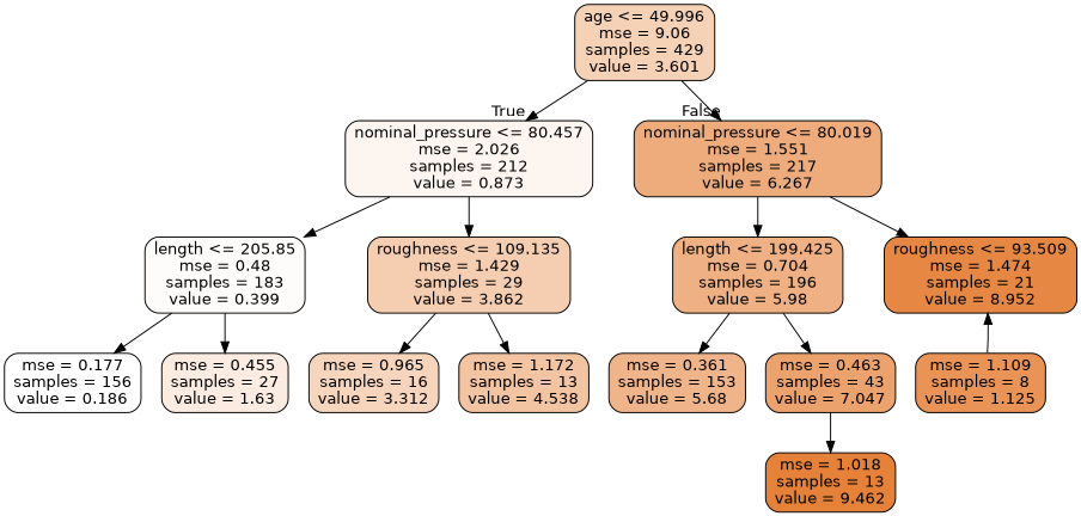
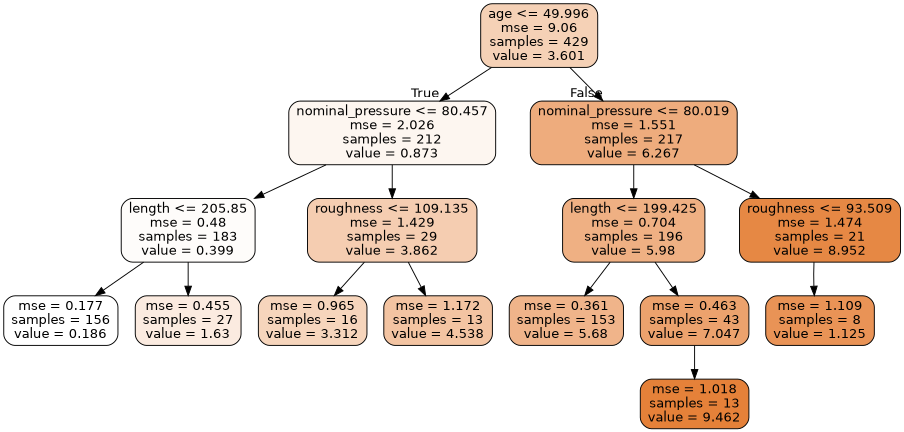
  digraph {
    fontname="DejaVu Sans"
    node [color=black fontname="DejaVu Sans" shape=box style="filled, rounded"]
    edge [fontname="DejaVu Sans"]
    n1 [fillcolor="#f5d1b6" label="age <= 49.996\nmse = 9.06\nsamples = 429\nvalue = 3.601"]
    n2 [fillcolor="#fdf6f0" label="nominal_pressure <= 80.457\nmse = 2.026\nsamples = 212\nvalue = 0.873"]
    n3 [fillcolor="#eeac7d" label="nominal_pressure <= 80.019\nmse = 1.551\nsamples = 217\nvalue = 6.267"]
    n4 [fillcolor="#fefcfa" label="length <= 205.85\nmse = 0.48\nsamples = 183\nvalue = 0.399"]
    n5 [fillcolor="#f5cdb1" label="roughness <= 109.135\nmse = 1.429\nsamples = 29\nvalue = 3.862"]
    n6 [fillcolor="#efb083" label="length <= 199.425\nmse = 0.704\nsamples = 196\nvalue = 5.98"]
    n7 [fillcolor="#e68844" label="roughness <= 93.509\nmse = 1.474\nsamples = 21\nvalue = 8.952"]
    n8 [fillcolor="#ffffff" label="mse = 0.177\nsamples = 156\nvalue = 0.186"]
    n9 [fillcolor="#fbebe0" label="mse = 0.455\nsamples = 27\nvalue = 1.63"]
    n10 [fillcolor="#f6d5bc" label="mse = 0.965\nsamples = 16\nvalue = 3.312"]
    n11 [fillcolor="#f3c4a2" label="mse = 1.172\nsamples = 13\nvalue = 4.538"]
    n12 [fillcolor="#f0b48a" label="mse = 0.361\nsamples = 153\nvalue = 5.68"]
    n13 [fillcolor="#eca26d" label="mse = 0.463\nsamples = 43\nvalue = 7.047"]
    n14 [fillcolor="#e99356" label="mse = 1.109\nsamples = 8\nvalue = 1.125"]
    n15 [fillcolor="#e58139" label="mse = 1.018\nsamples = 13\nvalue = 9.462"]
    n1 -> n2 [headlabel=True labelangle=45 labeldistance=2.5]
    n1 -> n3 [headlabel=False labelangle=-45 labeldistance=2.5]
    n2 -> n4
    n2 -> n5
    n3 -> n6
    n3 -> n7
    n4 -> n8
    n4 -> n9
    n5 -> n10
    n5 -> n11
    n6 -> n12
    n6 -> n13
-   n14 -> n7
+   n7 -> n14
    n13 -> n15
  }
